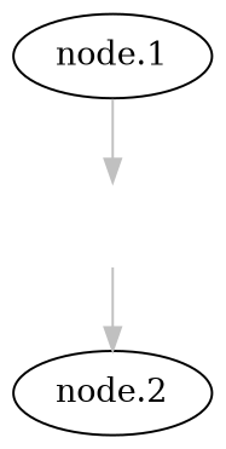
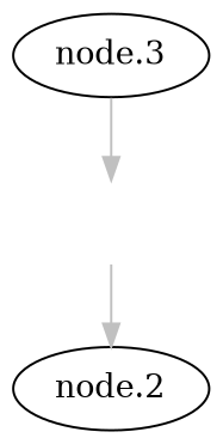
  digraph {
    rankdir=TB
    node [shape=oval]
    edge [color=grey]
    "" [color=invis]
-   "node.1"
+   "node.1" [label="node.3"]
    "node.2"
    "" -> "node.2"
    "node.1" -> ""
  }
